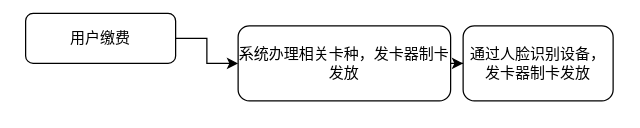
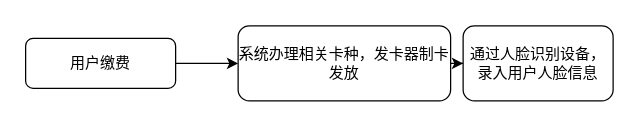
  <mxCell id="0" />
  <mxCell id="1" parent="0" />
  <mxCell id="2" value="" style="edgeStyle=orthogonalEdgeStyle;rounded=0;orthogonalLoop=1;jettySize=auto;html=1;" parent="1" source="3" target="5" edge="1"><mxGeometry relative="1" as="geometry" /></mxCell>
- <mxCell id="3" value="用户缴费" style="rounded=1;whiteSpace=wrap;html=1;fontSize=12;glass=0;strokeWidth=1;shadow=0;" parent="1" vertex="1"><mxGeometry x="20" y="10" width="120" height="40" as="geometry" /></mxCell>
+ <mxCell id="3" value="用户缴费" style="rounded=1;whiteSpace=wrap;html=1;fontSize=12;glass=0;strokeWidth=1;shadow=0;" parent="1" vertex="1"><mxGeometry x="20" y="30" width="120" height="40" as="geometry" /></mxCell>
  <mxCell id="4" value="" style="edgeStyle=orthogonalEdgeStyle;rounded=0;orthogonalLoop=1;jettySize=auto;html=1;" parent="1" source="5" target="6" edge="1"><mxGeometry relative="1" as="geometry" /></mxCell>
  <mxCell id="5" value="系统办理相关卡种，发卡器制卡发放" style="whiteSpace=wrap;html=1;rounded=1;glass=0;strokeWidth=1;shadow=0;" parent="1" vertex="1"><mxGeometry x="190" y="20" width="170" height="60" as="geometry" /></mxCell>
- <mxCell id="6" value="通过人脸识别设备，发卡器制卡发放" style="whiteSpace=wrap;html=1;rounded=1;glass=0;strokeWidth=1;shadow=0;" parent="1" vertex="1"><mxGeometry x="370" y="20" width="120" height="60" as="geometry" /></mxCell>
+ <mxCell id="6" value="通过人脸识别设备，录入用户人脸信息" style="whiteSpace=wrap;html=1;rounded=1;glass=0;strokeWidth=1;shadow=0;" parent="1" vertex="1"><mxGeometry x="370" y="20" width="120" height="60" as="geometry" /></mxCell>
